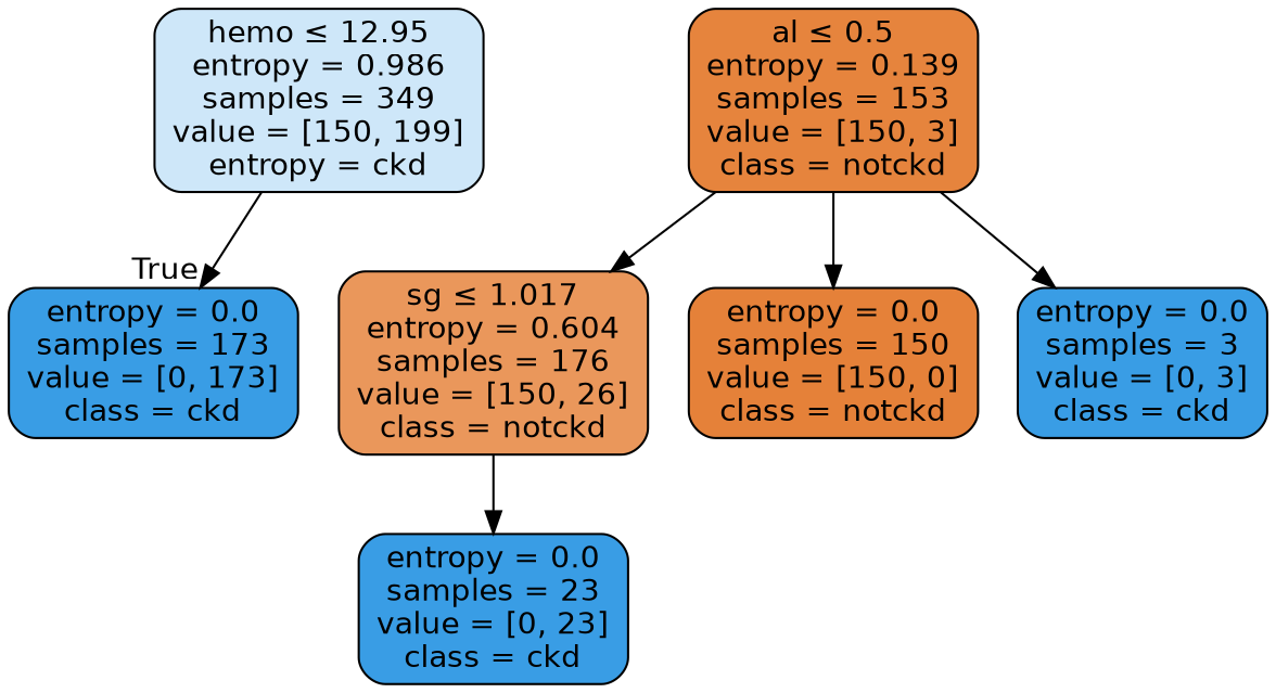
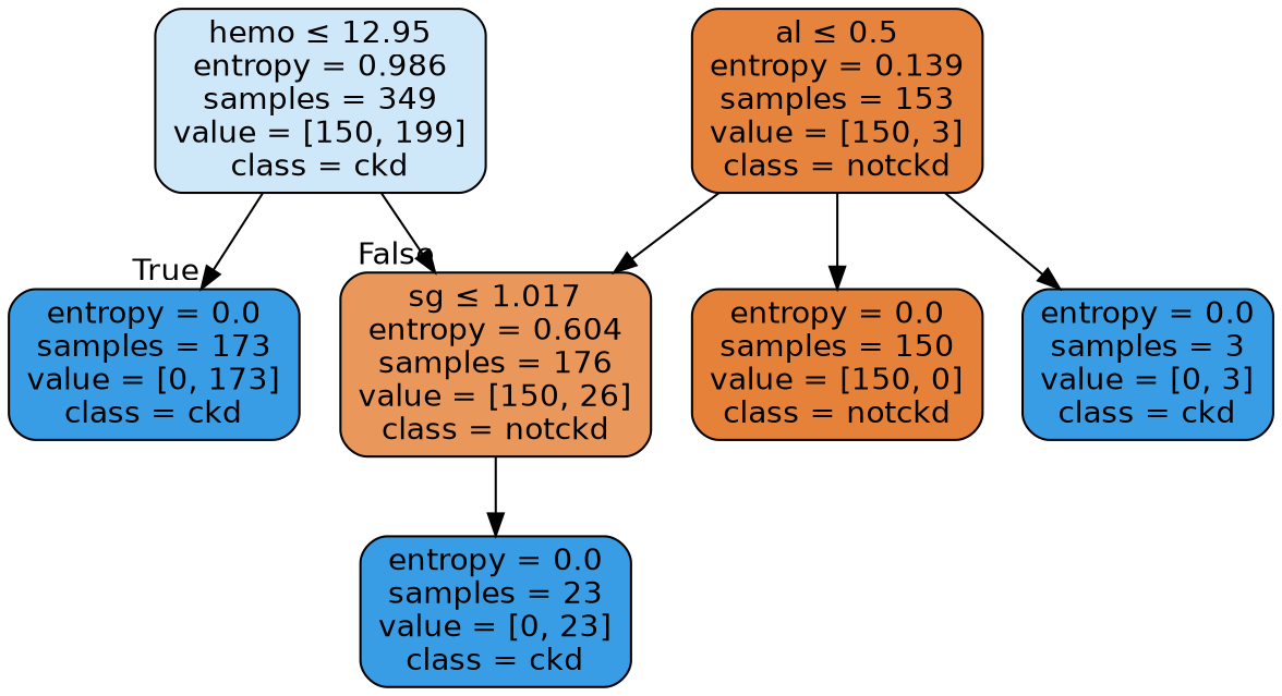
  digraph {
    node [color=black fillcolor="#399de5" fontname=helvetica shape=box style="filled, rounded"]
    edge [fontname=helvetica]
-   n1 [fillcolor="#cee7f9" label=<hemo &le; 12.95<br/>entropy = 0.986<br/>samples = 349<br/>value = [150, 199]<br/>entropy = ckd>]
+   n1 [fillcolor="#cee7f9" label=<hemo &le; 12.95<br/>entropy = 0.986<br/>samples = 349<br/>value = [150, 199]<br/>class = ckd>]
    n2 [label=<entropy = 0.0<br/>samples = 173<br/>value = [0, 173]<br/>class = ckd>]
    n3 [fillcolor="#ea975b" label=<sg &le; 1.017<br/>entropy = 0.604<br/>samples = 176<br/>value = [150, 26]<br/>class = notckd>]
    n4 [label=<entropy = 0.0<br/>samples = 23<br/>value = [0, 23]<br/>class = ckd>]
    n5 [fillcolor="#e6843d" label=<al &le; 0.5<br/>entropy = 0.139<br/>samples = 153<br/>value = [150, 3]<br/>class = notckd>]
    n6 [fillcolor="#e58139" label=<entropy = 0.0<br/>samples = 150<br/>value = [150, 0]<br/>class = notckd>]
    n7 [label=<entropy = 0.0<br/>samples = 3<br/>value = [0, 3]<br/>class = ckd>]
    n1 -> n2 [headlabel=True labelangle=45 labeldistance=2.5]
+   n1 -> n3 [headlabel=False labelangle=-45 labeldistance=2.5]
    n3 -> n4
    n5 -> n3
    n5 -> n6
    n5 -> n7
  }
